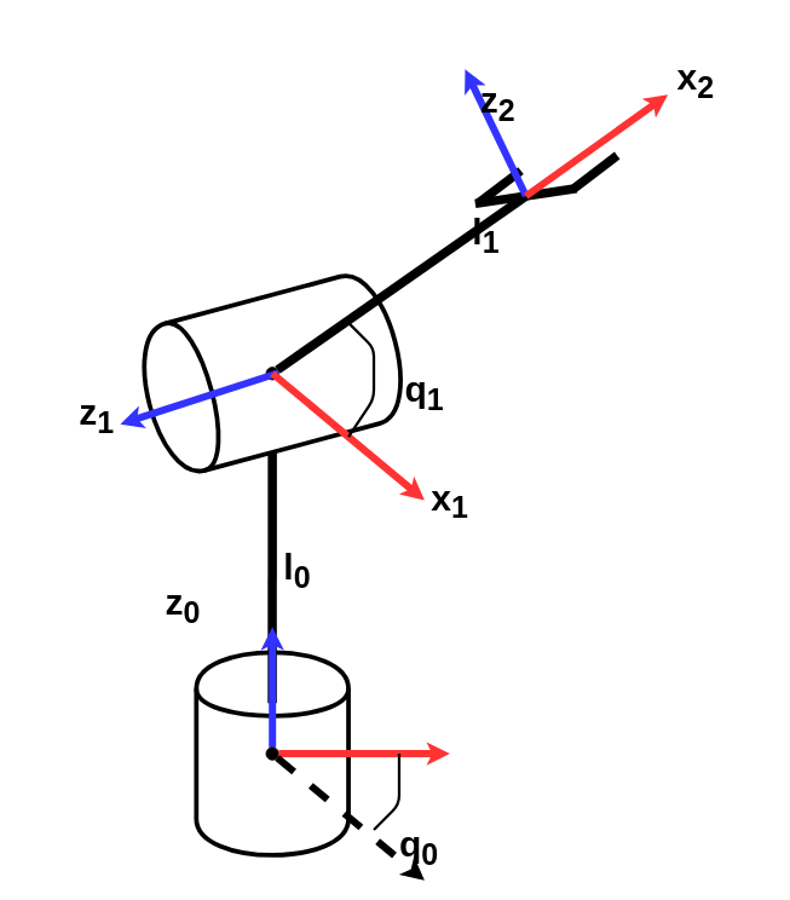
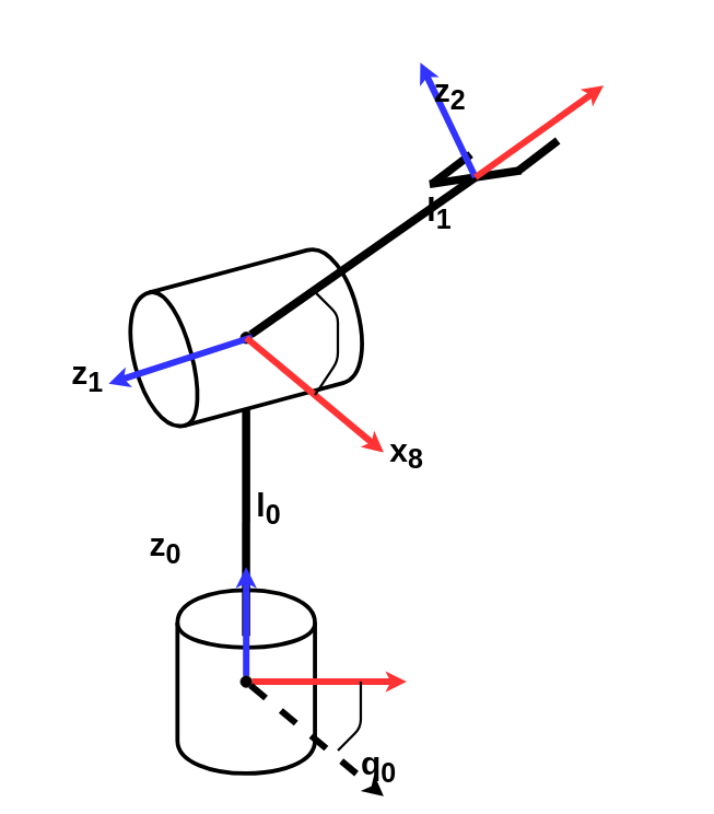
  <mxCell id="0" />
  <mxCell id="1" parent="0" />
  <mxCell id="2" value="" style="group" vertex="1" connectable="0" parent="1"><mxGeometry width="827.07" height="950" as="geometry" x="20" y="20" /></mxCell>
  <mxCell id="3" value="" style="shape=cylinder;whiteSpace=wrap;html=1;boundedLbl=1;backgroundOutline=1;strokeWidth=5;" vertex="1" parent="2"><mxGeometry x="195.591" y="698.529" width="167.649" height="223.529" as="geometry" /></mxCell>
  <mxCell id="4" value="" style="endArrow=none;html=1;strokeWidth=10;" edge="1" parent="2" target="5"><mxGeometry width="50" height="50" relative="1" as="geometry"><mxPoint x="279.22" y="754.412" as="sourcePoint" /><mxPoint x="279.22" y="530.882" as="targetPoint" /></mxGeometry></mxCell>
  <mxCell id="5" value="" style="shape=cylinder;whiteSpace=wrap;html=1;boundedLbl=1;backgroundOutline=1;rotation=-105;strokeWidth=5;" vertex="1" parent="2"><mxGeometry x="195.591" y="251.471" width="167.649" height="279.412" as="geometry" /></mxCell>
  <mxCell id="6" value="" style="endArrow=none;html=1;strokeWidth=10;fontSize=11;" edge="1" parent="2" source="10"><mxGeometry width="50" height="50" relative="1" as="geometry"><mxPoint x="272.425" y="391.166" as="sourcePoint" /><mxPoint x="558.831" y="195.588" as="targetPoint" /></mxGeometry></mxCell>
  <mxCell id="7" value="" style="endArrow=classic;html=1;strokeWidth=8;endSize=0;strokeColor=#3333FF;" edge="1" parent="2" source="8"><mxGeometry width="50" height="50" relative="1" as="geometry"><mxPoint x="279.22" y="852.206" as="sourcePoint" /><mxPoint x="279.416" y="670.588" as="targetPoint" /></mxGeometry></mxCell>
  <mxCell id="8" value="" style="ellipse;whiteSpace=wrap;html=1;aspect=fixed;fillColor=#000000;" vertex="1" parent="2"><mxGeometry x="272.43" y="803.309" width="13.971" height="13.971" as="geometry" /></mxCell>
  <mxCell id="9" value="" style="endArrow=classic;html=1;strokeWidth=8;endSize=0;strokeColor=#FF3333;" edge="1" parent="2" source="8"><mxGeometry width="50" height="50" relative="1" as="geometry"><mxPoint x="307.357" y="831.25" as="sourcePoint" /><mxPoint x="475.006" y="810.294" as="targetPoint" /></mxGeometry></mxCell>
  <mxCell id="10" value="" style="ellipse;whiteSpace=wrap;html=1;aspect=fixed;fillColor=#000000;" vertex="1" parent="2"><mxGeometry x="272.43" y="384.191" width="13.971" height="13.971" as="geometry" /></mxCell>
  <mxCell id="11" value="" style="endArrow=none;html=1;strokeWidth=4;" edge="1" parent="2" target="10"><mxGeometry width="50" height="50" relative="1" as="geometry"><mxPoint x="272.425" y="391.166" as="sourcePoint" /><mxPoint x="558.831" y="195.588" as="targetPoint" /></mxGeometry></mxCell>
  <mxCell id="12" value="" style="endArrow=classic;html=1;strokeWidth=8;endSize=0;strokeColor=#3333FF;" edge="1" parent="2"><mxGeometry width="50" height="50" relative="1" as="geometry"><mxPoint x="286.401" y="390.506" as="sourcePoint" /><mxPoint x="111.766" y="447.059" as="targetPoint" /></mxGeometry></mxCell>
  <mxCell id="13" value="" style="endArrow=classic;html=1;strokeWidth=8;endSize=0;strokeColor=#FF3333;" edge="1" parent="2"><mxGeometry width="50" height="50" relative="1" as="geometry"><mxPoint x="279.416" y="391.176" as="sourcePoint" /><mxPoint x="447.065" y="530.882" as="targetPoint" /></mxGeometry></mxCell>
  <mxCell id="14" value="" style="endArrow=classic;html=1;strokeWidth=8;endSize=0;dashed=1;" edge="1" parent="2" source="8"><mxGeometry width="50" height="50" relative="1" as="geometry"><mxPoint x="286.401" y="817.279" as="sourcePoint" /><mxPoint x="447.065" y="950" as="targetPoint" /></mxGeometry></mxCell>
  <mxCell id="15" value="" style="endArrow=none;html=1;strokeWidth=3;" edge="1" parent="2"><mxGeometry width="50" height="50" relative="1" as="geometry"><mxPoint x="391.182" y="894.118" as="sourcePoint" /><mxPoint x="419.123" y="810.154" as="targetPoint" /><Array as="points"><mxPoint x="419.123" y="866.176" /></Array></mxGeometry></mxCell>
  <mxCell id="16" value="&lt;b style=&quot;font-size: 40px&quot;&gt;q&lt;sub&gt;0&lt;/sub&gt;&lt;/b&gt;" style="text;html=1;strokeColor=none;fillColor=none;align=center;verticalAlign=middle;whiteSpace=wrap;rounded=0;fontSize=15;" vertex="1" parent="2"><mxGeometry x="385.003" y="884.995" width="111.766" height="55.882" as="geometry" /></mxCell>
- <mxCell id="17" value="&lt;b style=&quot;font-size: 40px&quot;&gt;q&lt;span&gt;&lt;sub&gt;1&lt;/sub&gt;&lt;/span&gt;&lt;/b&gt;" style="text;html=1;strokeColor=none;fillColor=none;align=center;verticalAlign=middle;whiteSpace=wrap;rounded=0;" vertex="1" parent="2"><mxGeometry x="391.182" y="384.191" width="111.766" height="55.882" as="geometry" /></mxCell>
  <mxCell id="18" value="" style="endArrow=none;html=1;strokeWidth=3;" edge="1" parent="2"><mxGeometry width="50" height="50" relative="1" as="geometry"><mxPoint x="363.24" y="461.029" as="sourcePoint" /><mxPoint x="363.24" y="335.294" as="targetPoint" /><Array as="points"><mxPoint x="391.182" y="419.118" /><mxPoint x="391.182" y="391.176" /><mxPoint x="391.182" y="363.235" /></Array></mxGeometry></mxCell>
  <mxCell id="19" value="&lt;b style=&quot;font-size: 40px&quot;&gt;&lt;span&gt;l&lt;sub&gt;1&lt;/sub&gt;&lt;/span&gt;&lt;/b&gt;" style="text;html=1;strokeColor=none;fillColor=none;align=center;verticalAlign=middle;whiteSpace=wrap;rounded=0;" vertex="1" parent="2"><mxGeometry x="459.2" y="209.998" width="111.766" height="55.882" as="geometry" /></mxCell>
- <mxCell id="20" value="&lt;b style=&quot;font-size: 40px&quot;&gt;&lt;span&gt;l&lt;/span&gt;&lt;span&gt;&lt;sub&gt;0&lt;/sub&gt;&lt;/span&gt;&lt;/b&gt;" style="text;html=1;strokeColor=none;fillColor=none;align=center;verticalAlign=middle;whiteSpace=wrap;rounded=0;" vertex="1" parent="2"><mxGeometry x="251.47" y="580.005" width="111.766" height="55.882" as="geometry" /></mxCell>
+ <mxCell id="20" value="&lt;b style=&quot;font-size: 40px&quot;&gt;&lt;span&gt;l&lt;/span&gt;&lt;span&gt;&lt;sub&gt;0&lt;/sub&gt;&lt;/span&gt;&lt;/b&gt;" style="text;html=1;strokeColor=none;fillColor=none;align=center;verticalAlign=middle;whiteSpace=wrap;rounded=0;" vertex="1" parent="2"><mxGeometry x="251.47" y="570.005" width="111.766" height="55.882" as="geometry" /></mxCell>
  <mxCell id="21" value="&lt;b style=&quot;font-size: 40px&quot;&gt;&lt;span&gt;z&lt;sub&gt;1&lt;/sub&gt;&lt;/span&gt;&lt;/b&gt;" style="text;html=1;strokeColor=none;fillColor=none;align=center;verticalAlign=middle;whiteSpace=wrap;rounded=0;" vertex="1" parent="2"><mxGeometry x="30" y="409.118" width="111.766" height="55.882" as="geometry" /></mxCell>
- <mxCell id="22" value="&lt;b style=&quot;font-size: 40px&quot;&gt;&lt;span&gt;x&lt;sub&gt;1&lt;/sub&gt;&lt;/span&gt;&lt;/b&gt;" style="text;html=1;strokeColor=none;fillColor=none;align=center;verticalAlign=middle;whiteSpace=wrap;rounded=0;" vertex="1" parent="2"><mxGeometry x="419.12" y="502.941" width="111.766" height="55.882" as="geometry" /></mxCell>
+ <mxCell id="22" value="&lt;b style=&quot;font-size: 40px&quot;&gt;&lt;span&gt;x&lt;sub&gt;8&lt;/sub&gt;&lt;/span&gt;&lt;/b&gt;" style="text;html=1;strokeColor=none;fillColor=none;align=center;verticalAlign=middle;whiteSpace=wrap;rounded=0;" vertex="1" parent="2"><mxGeometry x="419.12" y="502.941" width="111.766" height="55.882" as="geometry" /></mxCell>
  <mxCell id="23" value="&lt;b style=&quot;font-size: 40px&quot;&gt;&lt;span&gt;z&lt;sub&gt;0&lt;/sub&gt;&lt;/span&gt;&lt;/b&gt;" style="text;html=1;strokeColor=none;fillColor=none;align=center;verticalAlign=middle;whiteSpace=wrap;rounded=0;" vertex="1" parent="2"><mxGeometry x="124.635" y="617.647" width="111.766" height="55.882" as="geometry" /></mxCell>
  <mxCell id="24" value="" style="endArrow=none;html=1;strokeWidth=10;" edge="1" parent="2"><mxGeometry width="50" height="50" relative="1" as="geometry"><mxPoint x="502.948" y="203.971" as="sourcePoint" /><mxPoint x="614.714" y="187.206" as="targetPoint" /></mxGeometry></mxCell>
  <mxCell id="25" value="" style="endArrow=none;html=1;strokeWidth=10;" edge="1" parent="2"><mxGeometry width="50" height="50" relative="1" as="geometry"><mxPoint x="505.742" y="203.971" as="sourcePoint" /><mxPoint x="553.243" y="167.647" as="targetPoint" /></mxGeometry></mxCell>
  <mxCell id="26" value="" style="endArrow=none;html=1;strokeWidth=10;" edge="1" parent="2"><mxGeometry width="50" height="50" relative="1" as="geometry"><mxPoint x="611.92" y="187.206" as="sourcePoint" /><mxPoint x="659.421" y="150.882" as="targetPoint" /></mxGeometry></mxCell>
  <mxCell id="27" value="" style="endArrow=classic;html=1;strokeWidth=8;endSize=0;strokeColor=#3333FF;" edge="1" parent="2"><mxGeometry width="50" height="50" relative="1" as="geometry"><mxPoint x="558.831" y="195.588" as="sourcePoint" /><mxPoint x="491.771" y="55.882" as="targetPoint" /></mxGeometry></mxCell>
  <mxCell id="28" value="" style="endArrow=classic;html=1;strokeWidth=8;endSize=0;strokeColor=#FF3333;" edge="1" parent="2"><mxGeometry width="50" height="50" relative="1" as="geometry"><mxPoint x="558.831" y="195.588" as="sourcePoint" /><mxPoint x="715.304" y="83.824" as="targetPoint" /></mxGeometry></mxCell>
- <mxCell id="29" value="&lt;b style=&quot;font-size: 40px&quot;&gt;&lt;span&gt;x&lt;/span&gt;&lt;span&gt;&lt;sub&gt;2&lt;/sub&gt;&lt;/span&gt;&lt;/b&gt;" style="text;html=1;strokeColor=none;fillColor=none;align=center;verticalAlign=middle;whiteSpace=wrap;rounded=0;" vertex="1" parent="2"><mxGeometry x="690.004" y="40.002" width="111.766" height="55.882" as="geometry" /></mxCell>
  <mxCell id="30" value="&lt;b style=&quot;font-size: 40px&quot;&gt;&lt;span&gt;z&lt;sub&gt;2&lt;/sub&gt;&lt;/span&gt;&lt;/b&gt;" style="text;html=1;strokeColor=none;fillColor=none;align=center;verticalAlign=middle;whiteSpace=wrap;rounded=0;" vertex="1" parent="2"><mxGeometry x="472.065" y="65" width="111.766" height="55.882" as="geometry" /></mxCell>
